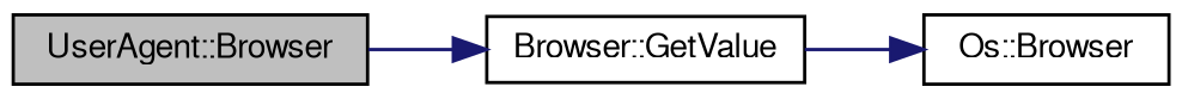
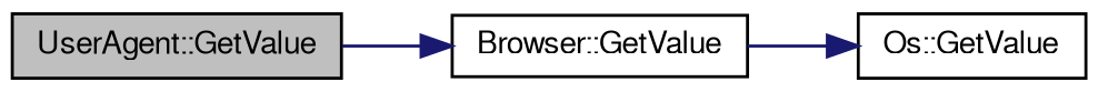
  digraph {
    rankdir=LR
    node [color=black fontname=FreeSans fontsize=10 shape=record]
    edge [color=midnightblue fontname=FreeSans fontsize=10 labelfontname=FreeSans labelfontsize=10 style=solid]
-   n1 [fillcolor=grey75 fontcolor=black height=0.2 label="UserAgent::Browser" style=filled width=0.4]
+   n1 [fillcolor=grey75 fontcolor=black height=0.2 label="UserAgent::GetValue" style=filled width=0.4]
    n2 [height=0.2 label="Browser::GetValue" width=0.4]
-   n3 [height=0.2 label="Os::Browser" width=0.4]
+   n3 [height=0.2 label="Os::GetValue" width=0.4]
    n1 -> n2
    n2 -> n3
  }
